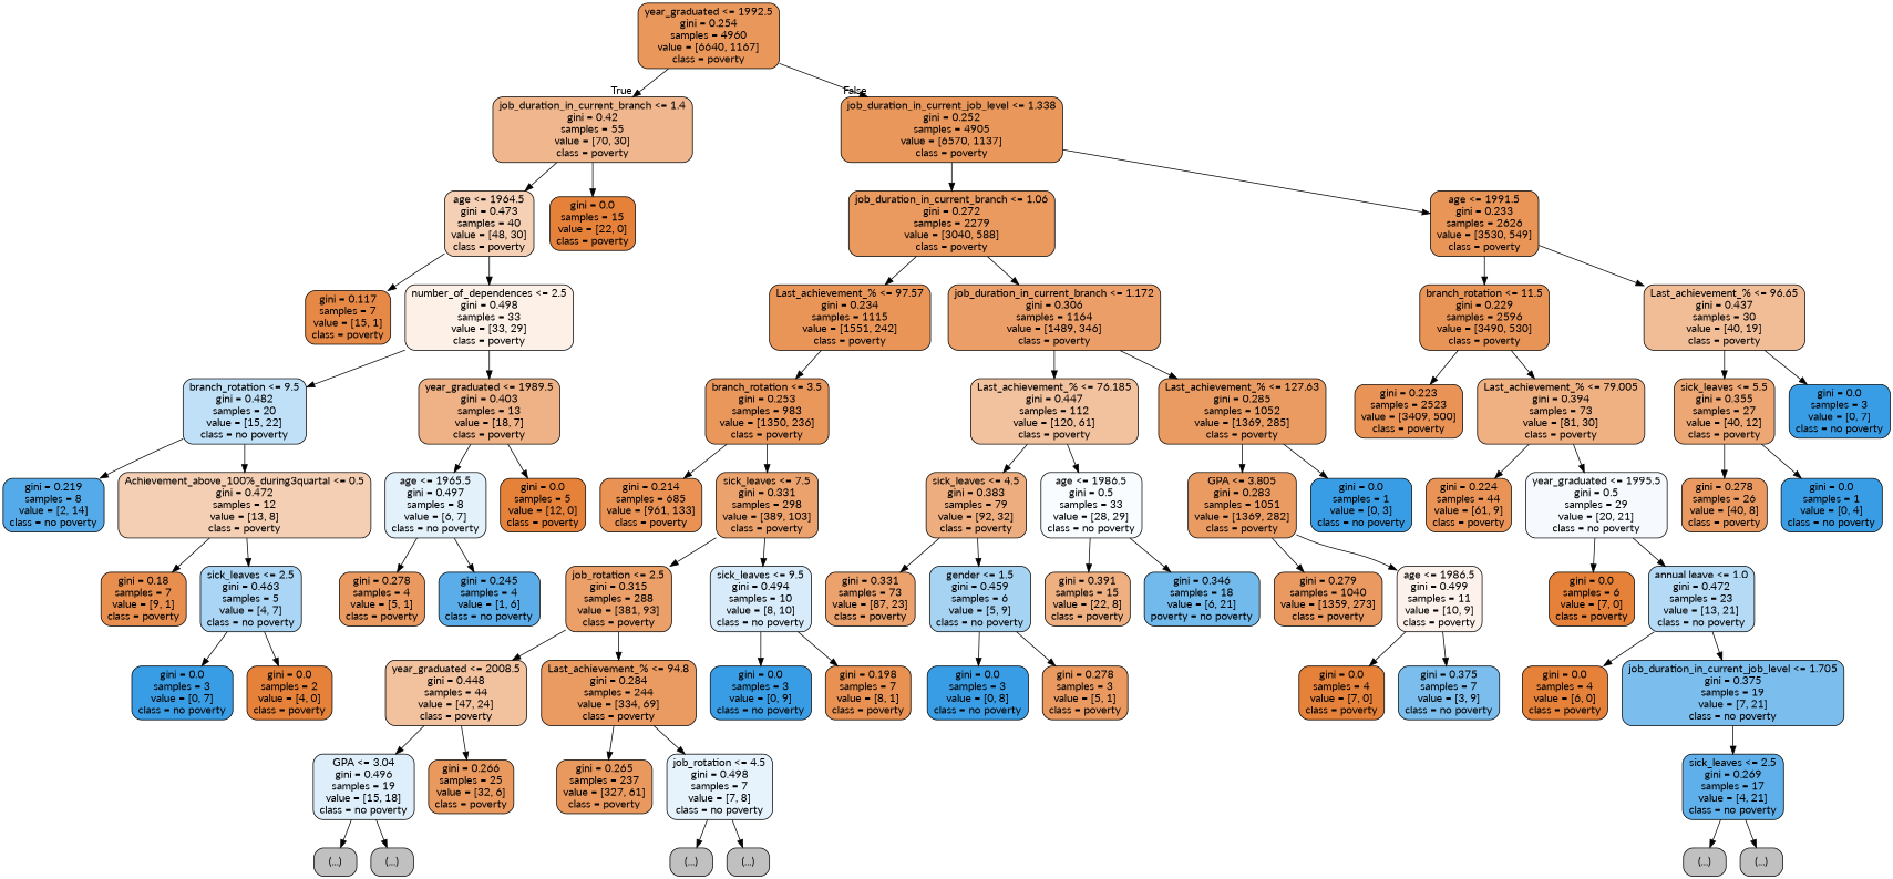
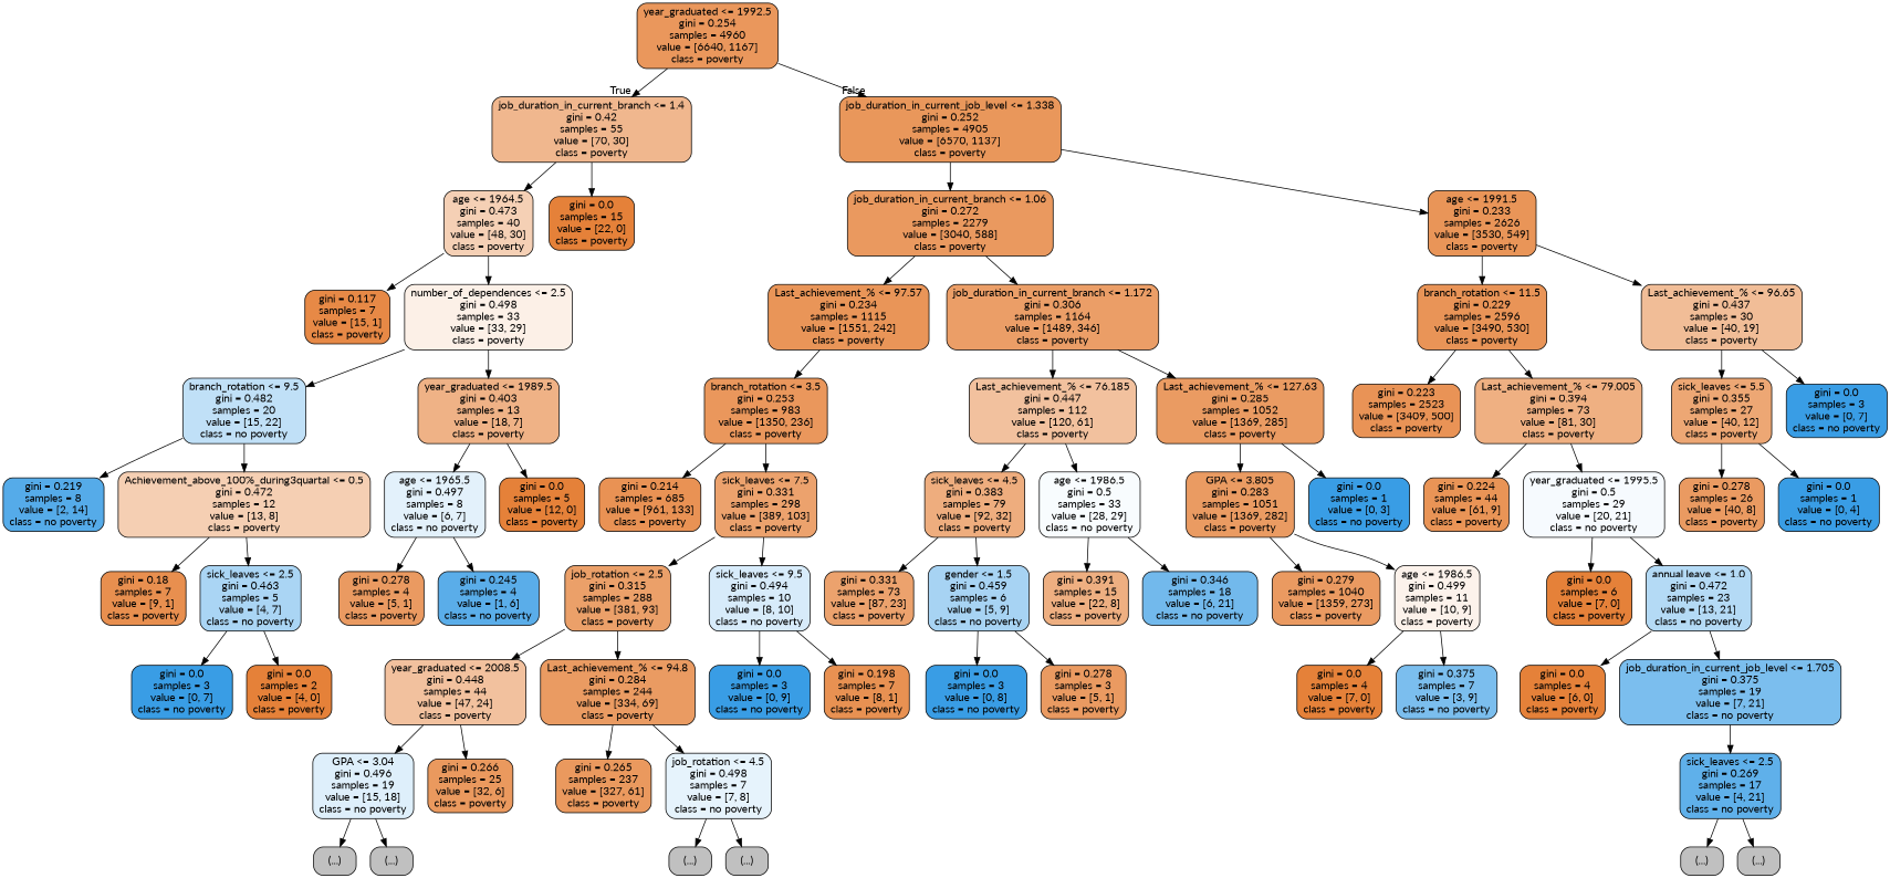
  digraph {
    fontname=Lato
    node [color=black fillcolor="#e58139" fontname=Lato shape=box style="filled, rounded"]
    edge [fontname=Lato]
    n1 [fillcolor="#ea975c" label="year_graduated <= 1992.5\ngini = 0.254\nsamples = 4960\nvalue = [6640, 1167]\nclass = poverty"]
    n2 [fillcolor="#f0b78e" label="job_duration_in_current_branch <= 1.4\ngini = 0.42\nsamples = 55\nvalue = [70, 30]\nclass = poverty"]
    n3 [fillcolor="#e9975b" label="job_duration_in_current_job_level <= 1.338\ngini = 0.252\nsamples = 4905\nvalue = [6570, 1137]\nclass = poverty"]
    n4 [fillcolor="#f5d0b5" label="age <= 1964.5\ngini = 0.473\nsamples = 40\nvalue = [48, 30]\nclass = poverty"]
    n5 [label="gini = 0.0\nsamples = 15\nvalue = [22, 0]\nclass = poverty"]
    n6 [fillcolor="#ea995f" label="job_duration_in_current_branch <= 1.06\ngini = 0.272\nsamples = 2279\nvalue = [3040, 588]\nclass = poverty"]
    n7 [fillcolor="#e99558" label="age <= 1991.5\ngini = 0.233\nsamples = 2626\nvalue = [3530, 549]\nclass = poverty"]
    n8 [fillcolor="#e78946" label="gini = 0.117\nsamples = 7\nvalue = [15, 1]\nclass = poverty"]
    n9 [fillcolor="#fcf0e7" label="number_of_dependences <= 2.5\ngini = 0.498\nsamples = 33\nvalue = [33, 29]\nclass = poverty"]
    n10 [fillcolor="#c0e0f7" label="branch_rotation <= 9.5\ngini = 0.482\nsamples = 20\nvalue = [15, 22]\nclass = no poverty"]
    n11 [fillcolor="#efb286" label="year_graduated <= 1989.5\ngini = 0.403\nsamples = 13\nvalue = [18, 7]\nclass = poverty"]
    n12 [fillcolor="#55abe9" label="gini = 0.219\nsamples = 8\nvalue = [2, 14]\nclass = no poverty"]
    n13 [fillcolor="#f5cfb3" label="Achievement_above_100%_during3quartal <= 0.5\ngini = 0.472\nsamples = 12\nvalue = [13, 8]\nclass = poverty"]
    n14 [fillcolor="#e3f1fb" label="age <= 1965.5\ngini = 0.497\nsamples = 8\nvalue = [6, 7]\nclass = no poverty"]
    n15 [label="gini = 0.0\nsamples = 5\nvalue = [12, 0]\nclass = poverty"]
    n16 [fillcolor="#e88f4f" label="gini = 0.18\nsamples = 7\nvalue = [9, 1]\nclass = poverty"]
    n17 [fillcolor="#aad5f4" label="sick_leaves <= 2.5\ngini = 0.463\nsamples = 5\nvalue = [4, 7]\nclass = no poverty"]
    n18 [fillcolor="#399de5" label="gini = 0.0\nsamples = 3\nvalue = [0, 7]\nclass = no poverty"]
    n19 [label="gini = 0.0\nsamples = 2\nvalue = [4, 0]\nclass = poverty"]
    n20 [fillcolor="#ea9a61" label="gini = 0.278\nsamples = 4\nvalue = [5, 1]\nclass = poverty"]
    n21 [fillcolor="#5aade9" label="gini = 0.245\nsamples = 4\nvalue = [1, 6]\nclass = no poverty"]
    n22 [fillcolor="#e99558" label="Last_achievement_% <= 97.57\ngini = 0.234\nsamples = 1115\nvalue = [1551, 242]\nclass = poverty"]
    n23 [fillcolor="#eb9e67" label="job_duration_in_current_branch <= 1.172\ngini = 0.306\nsamples = 1164\nvalue = [1489, 346]\nclass = poverty"]
    n24 [fillcolor="#e99457" label="branch_rotation <= 11.5\ngini = 0.229\nsamples = 2596\nvalue = [3490, 530]\nclass = poverty"]
    n25 [fillcolor="#f1bd97" label="Last_achievement_% <= 96.65\ngini = 0.437\nsamples = 30\nvalue = [40, 19]\nclass = poverty"]
    n26 [fillcolor="#ea975c" label="branch_rotation <= 3.5\ngini = 0.253\nsamples = 983\nvalue = [1350, 236]\nclass = poverty"]
    n27 [fillcolor="#f2c19e" label="Last_achievement_% <= 76.185\ngini = 0.447\nsamples = 112\nvalue = [120, 61]\nclass = poverty"]
    n28 [fillcolor="#ea9b62" label="Last_achievement_% <= 127.63\ngini = 0.285\nsamples = 1052\nvalue = [1369, 285]\nclass = poverty"]
    n29 [fillcolor="#e99254" label="gini = 0.214\nsamples = 685\nvalue = [961, 133]\nclass = poverty"]
    n30 [fillcolor="#eca26d" label="sick_leaves <= 7.5\ngini = 0.331\nsamples = 298\nvalue = [389, 103]\nclass = poverty"]
    n31 [fillcolor="#eba069" label="job_rotation <= 2.5\ngini = 0.315\nsamples = 288\nvalue = [381, 93]\nclass = poverty"]
    n32 [fillcolor="#d7ebfa" label="sick_leaves <= 9.5\ngini = 0.494\nsamples = 10\nvalue = [8, 10]\nclass = no poverty"]
    n33 [fillcolor="#f2c19e" label="year_graduated <= 2008.5\ngini = 0.448\nsamples = 44\nvalue = [47, 24]\nclass = poverty"]
    n34 [fillcolor="#ea9b62" label="Last_achievement_% <= 94.8\ngini = 0.284\nsamples = 244\nvalue = [334, 69]\nclass = poverty"]
    n35 [fillcolor="#399de5" label="gini = 0.0\nsamples = 3\nvalue = [0, 9]\nclass = no poverty"]
    n36 [fillcolor="#e89152" label="gini = 0.198\nsamples = 7\nvalue = [8, 1]\nclass = poverty"]
    n37 [fillcolor="#deeffb" label="GPA <= 3.04\ngini = 0.496\nsamples = 19\nvalue = [15, 18]\nclass = no poverty"]
    n38 [fillcolor="#ea995e" label="gini = 0.266\nsamples = 25\nvalue = [32, 6]\nclass = poverty"]
    n39 [fillcolor="#ea995e" label="gini = 0.265\nsamples = 237\nvalue = [327, 61]\nclass = poverty"]
    n40 [fillcolor="#e6f3fc" label="job_rotation <= 4.5\ngini = 0.498\nsamples = 7\nvalue = [7, 8]\nclass = no poverty"]
    n41 [fillcolor="#C0C0C0" label="(...)"]
    n42 [fillcolor="#C0C0C0" label="(...)"]
    n43 [fillcolor="#C0C0C0" label="(...)"]
    n44 [fillcolor="#C0C0C0" label="(...)"]
    n45 [fillcolor="#eead7e" label="sick_leaves <= 4.5\ngini = 0.383\nsamples = 79\nvalue = [92, 32]\nclass = poverty"]
    n46 [fillcolor="#f8fcfe" label="age <= 1986.5\ngini = 0.5\nsamples = 33\nvalue = [28, 29]\nclass = no poverty"]
    n47 [fillcolor="#ea9b62" label="GPA <= 3.805\ngini = 0.283\nsamples = 1051\nvalue = [1369, 282]\nclass = poverty"]
    n48 [fillcolor="#399de5" label="gini = 0.0\nsamples = 1\nvalue = [0, 3]\nclass = no poverty"]
    n49 [fillcolor="#eca26d" label="gini = 0.331\nsamples = 73\nvalue = [87, 23]\nclass = poverty"]
    n50 [fillcolor="#a7d3f3" label="gender <= 1.5\ngini = 0.459\nsamples = 6\nvalue = [5, 9]\nclass = no poverty"]
    n51 [fillcolor="#eeaf81" label="gini = 0.391\nsamples = 15\nvalue = [22, 8]\nclass = poverty"]
-   n52 [fillcolor="#72b9ec" label="gini = 0.346\nsamples = 18\nvalue = [6, 21]\npoverty = no poverty"]
+   n52 [fillcolor="#72b9ec" label="gini = 0.346\nsamples = 18\nvalue = [6, 21]\nclass = no poverty"]
    n53 [fillcolor="#399de5" label="gini = 0.0\nsamples = 3\nvalue = [0, 8]\nclass = no poverty"]
    n54 [fillcolor="#ea9a61" label="gini = 0.278\nsamples = 3\nvalue = [5, 1]\nclass = poverty"]
    n55 [fillcolor="#ea9a61" label="gini = 0.279\nsamples = 1040\nvalue = [1359, 273]\nclass = poverty"]
    n56 [fillcolor="#fcf2eb" label="age <= 1986.5\ngini = 0.499\nsamples = 11\nvalue = [10, 9]\nclass = poverty"]
    n57 [label="gini = 0.0\nsamples = 4\nvalue = [7, 0]\nclass = poverty"]
    n58 [fillcolor="#7bbeee" label="gini = 0.375\nsamples = 7\nvalue = [3, 9]\nclass = no poverty"]
    n59 [fillcolor="#e99356" label="gini = 0.223\nsamples = 2523\nvalue = [3409, 500]\nclass = poverty"]
    n60 [fillcolor="#efb082" label="Last_achievement_% <= 79.005\ngini = 0.394\nsamples = 73\nvalue = [81, 30]\nclass = poverty"]
    n61 [fillcolor="#eda774" label="sick_leaves <= 5.5\ngini = 0.355\nsamples = 27\nvalue = [40, 12]\nclass = poverty"]
    n62 [fillcolor="#399de5" label="gini = 0.0\nsamples = 3\nvalue = [0, 7]\nclass = no poverty"]
    n63 [fillcolor="#e99456" label="gini = 0.224\nsamples = 44\nvalue = [61, 9]\nclass = poverty"]
    n64 [fillcolor="#f6fafe" label="year_graduated <= 1995.5\ngini = 0.5\nsamples = 29\nvalue = [20, 21]\nclass = no poverty"]
    n65 [label="gini = 0.0\nsamples = 6\nvalue = [7, 0]\nclass = poverty"]
    n66 [fillcolor="#b4daf5" label="annual leave <= 1.0\ngini = 0.472\nsamples = 23\nvalue = [13, 21]\nclass = no poverty"]
    n67 [label="gini = 0.0\nsamples = 4\nvalue = [6, 0]\nclass = poverty"]
    n68 [fillcolor="#7bbeee" label="job_duration_in_current_job_level <= 1.705\ngini = 0.375\nsamples = 19\nvalue = [7, 21]\nclass = no poverty"]
    n69 [fillcolor="#5fb0ea" label="sick_leaves <= 2.5\ngini = 0.269\nsamples = 17\nvalue = [4, 21]\nclass = no poverty"]
    n70 [fillcolor="#C0C0C0" label="(...)"]
    n71 [fillcolor="#C0C0C0" label="(...)"]
    n72 [fillcolor="#ea9a61" label="gini = 0.278\nsamples = 26\nvalue = [40, 8]\nclass = poverty"]
    n73 [fillcolor="#399de5" label="gini = 0.0\nsamples = 1\nvalue = [0, 4]\nclass = no poverty"]
    n1 -> n2 [headlabel=True labelangle=45 labeldistance=2.5]
    n1 -> n3 [headlabel=False labelangle=-45 labeldistance=2.5]
    n2 -> n4
    n2 -> n5
    n3 -> n6
    n3 -> n7
    n4 -> n8
    n4 -> n9
    n6 -> n22
    n6 -> n23
    n7 -> n24
    n7 -> n25
    n9 -> n10
    n9 -> n11
    n10 -> n12
    n10 -> n13
    n11 -> n14
    n11 -> n15
    n13 -> n16
    n13 -> n17
    n14 -> n20
    n14 -> n21
    n17 -> n18
    n17 -> n19
    n22 -> n26
    n23 -> n27
    n23 -> n28
    n24 -> n59
    n24 -> n60
    n25 -> n61
    n25 -> n62
    n26 -> n29
    n26 -> n30
    n27 -> n45
    n27 -> n46
    n28 -> n47
    n28 -> n48
    n30 -> n31
    n30 -> n32
    n31 -> n33
    n31 -> n34
    n32 -> n35
    n32 -> n36
    n33 -> n37
    n33 -> n38
    n34 -> n39
    n34 -> n40
    n37 -> n41
    n37 -> n42
    n40 -> n43
    n40 -> n44
    n45 -> n49
    n45 -> n50
    n46 -> n51
    n46 -> n52
    n47 -> n55
    n47 -> n56
    n50 -> n53
    n50 -> n54
    n56 -> n57
    n56 -> n58
    n60 -> n63
    n60 -> n64
    n61 -> n72
    n61 -> n73
    n64 -> n65
    n64 -> n66
    n66 -> n67
    n66 -> n68
    n68 -> n69
    n69 -> n70
    n69 -> n71
  }
